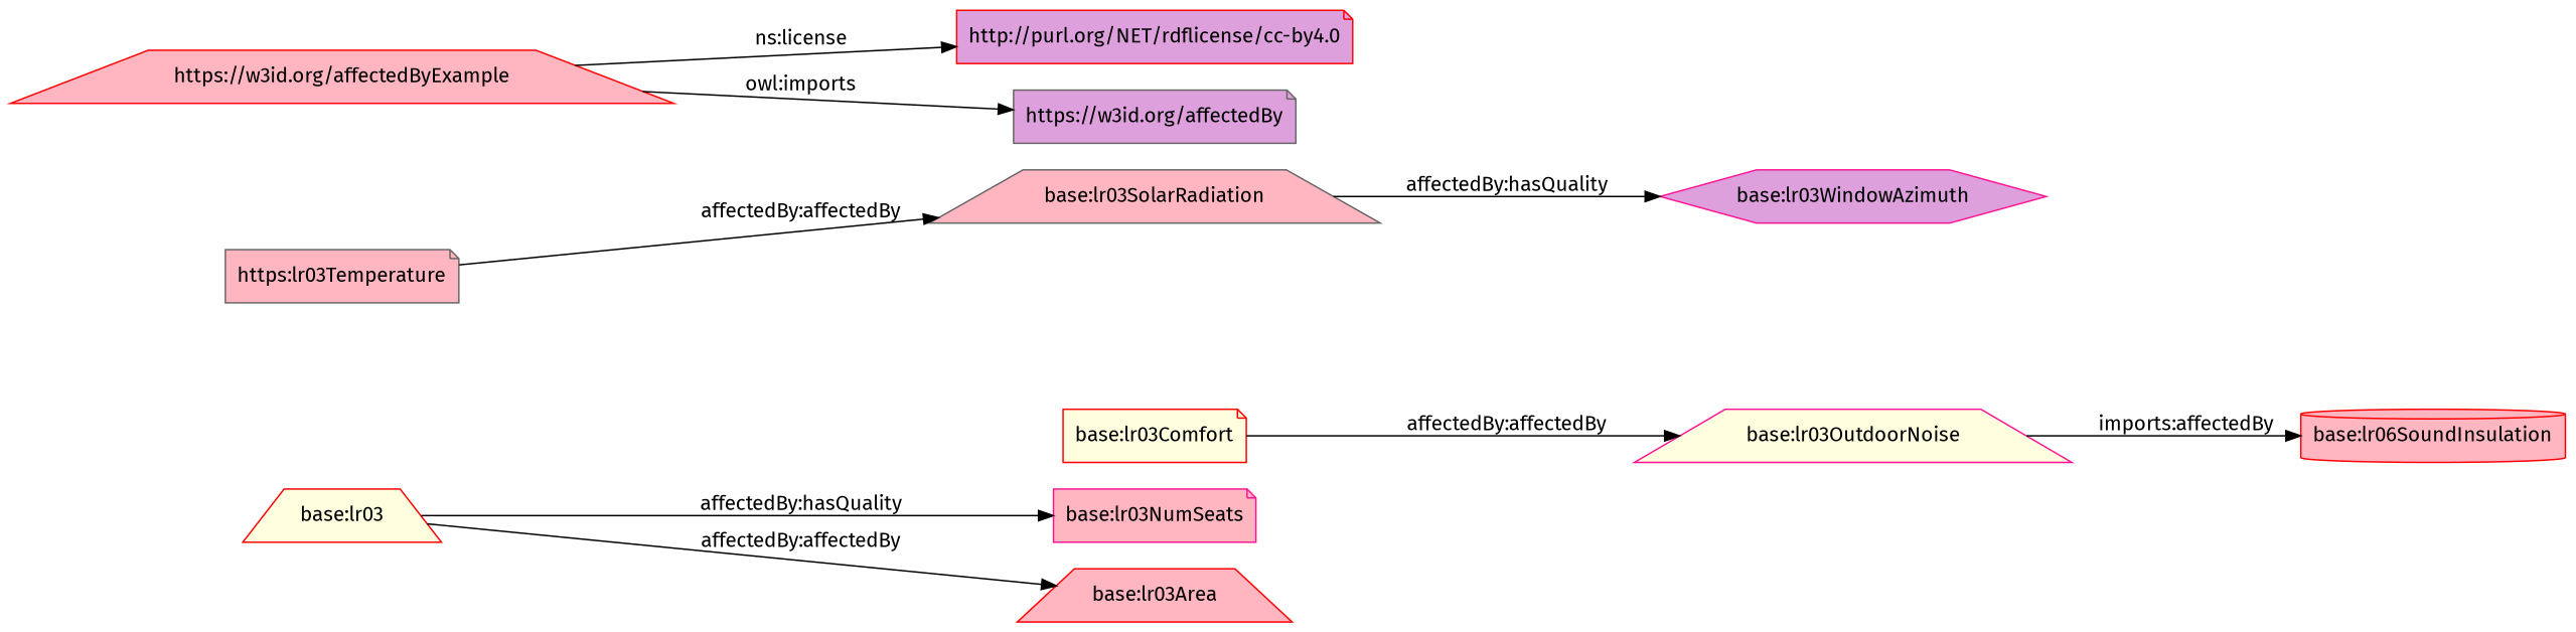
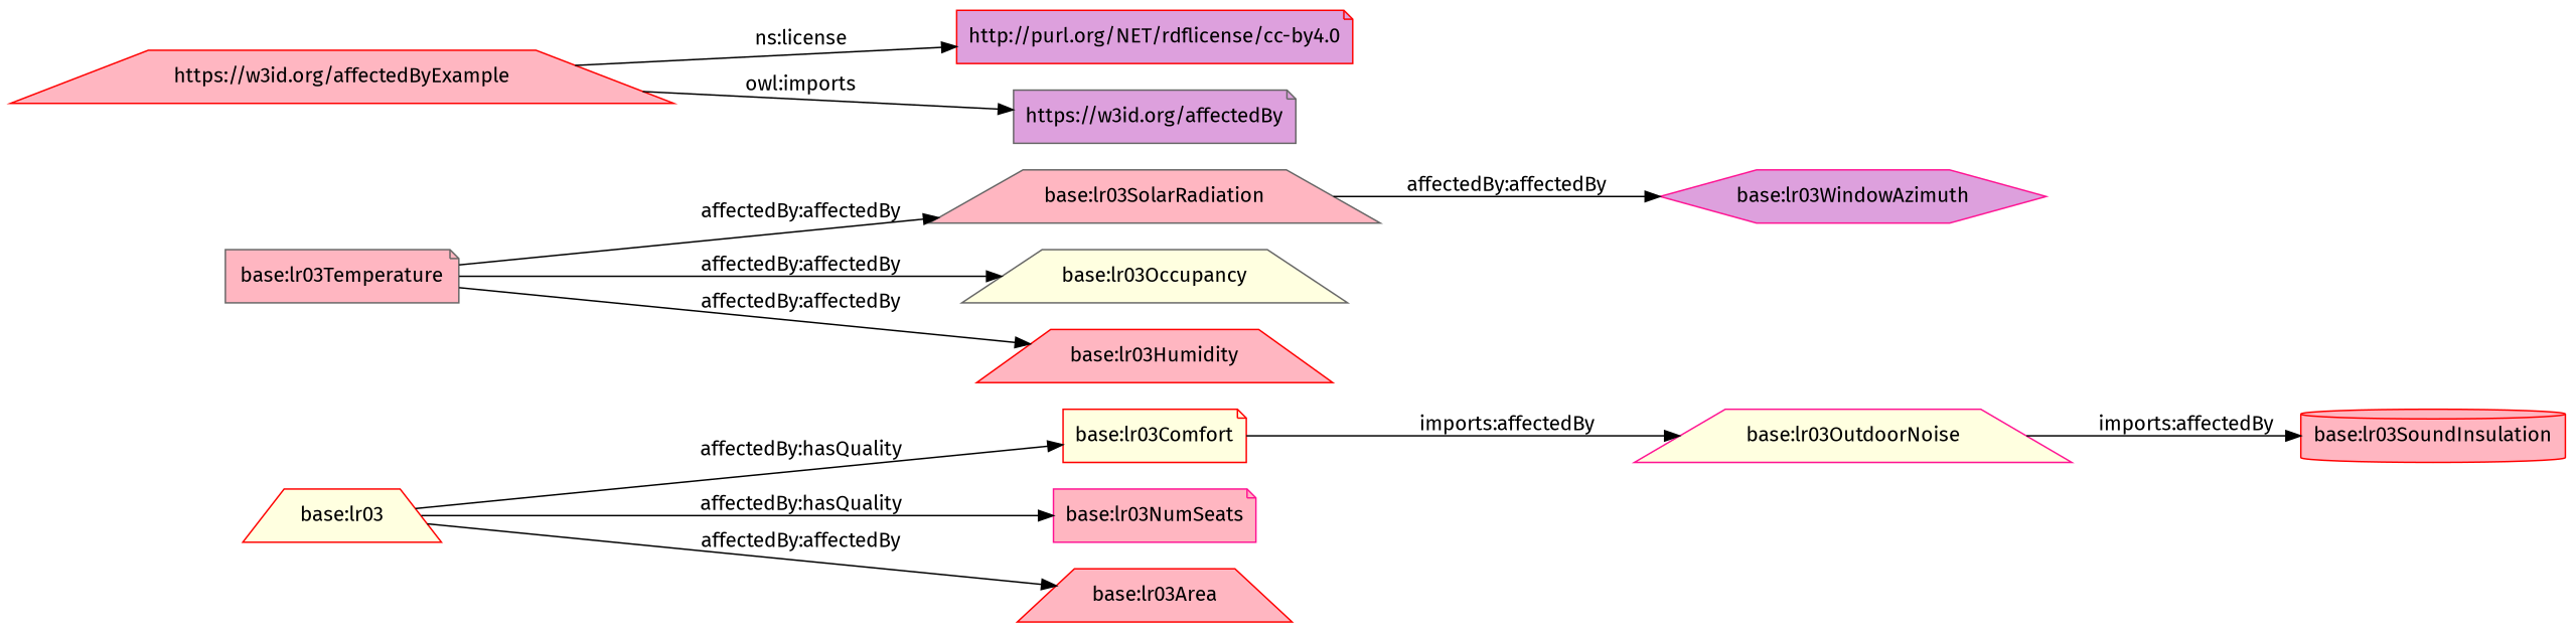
  digraph {
    fontname="Fira Sans"
    rankdir=LR
    node [color=red fillcolor=lightpink fontname="Fira Sans" shape=trapezium style=filled]
    edge [fontname="Fira Sans"]
    "base:lr03Comfort" [fillcolor=lightyellow shape=note]
    "base:lr03OutdoorNoise" [color=deeppink fillcolor=lightyellow]
-   "base:lr03Temperature" [color=gray40 shape=note label="https:lr03Temperature"]
+   "base:lr03Temperature" [color=gray40 shape=note]
    "base:lr03SolarRadiation" [color=gray40]
-   "base:lr03SoundInsulation" [shape=cylinder label="base:lr06SoundInsulation"]
+   "base:lr03Occupancy" [color=gray40 fillcolor=lightyellow]
+   "base:lr03Humidity"
+   "base:lr03SoundInsulation" [shape=cylinder]
    "base:lr03WindowAzimuth" [color=deeppink fillcolor=plum shape=hexagon]
    "http://purl.org/NET/rdflicense/cc-by4.0" [fillcolor=plum shape=note]
    "https://w3id.org/affectedByExample"
    "https://w3id.org/affectedBy" [color=gray40 fillcolor=plum shape=note]
    "base:lr03" [fillcolor=lightyellow]
    "base:lr03NumSeats" [color=deeppink shape=note]
    "base:lr03Area"
-   "base:lr03Comfort" -> "base:lr03OutdoorNoise" [label="affectedBy:affectedBy"]
+   "base:lr03Comfort" -> "base:lr03OutdoorNoise" [label="imports:affectedBy"]
    "base:lr03OutdoorNoise" -> "base:lr03SoundInsulation" [label="imports:affectedBy"]
    "base:lr03Temperature" -> "base:lr03SolarRadiation" [label="affectedBy:affectedBy"]
-   "base:lr03SolarRadiation" -> "base:lr03WindowAzimuth" [label="affectedBy:hasQuality"]
+   "base:lr03Temperature" -> "base:lr03Occupancy" [label="affectedBy:affectedBy"]
+   "base:lr03Temperature" -> "base:lr03Humidity" [label="affectedBy:affectedBy"]
+   "base:lr03SolarRadiation" -> "base:lr03WindowAzimuth" [label="affectedBy:affectedBy"]
    "https://w3id.org/affectedByExample" -> "http://purl.org/NET/rdflicense/cc-by4.0" [label="ns:license"]
    "https://w3id.org/affectedByExample" -> "https://w3id.org/affectedBy" [label="owl:imports"]
+   "base:lr03" -> "base:lr03Comfort" [label="affectedBy:hasQuality"]
    "base:lr03" -> "base:lr03NumSeats" [label="affectedBy:hasQuality"]
    "base:lr03" -> "base:lr03Area" [label="affectedBy:affectedBy"]
  }
